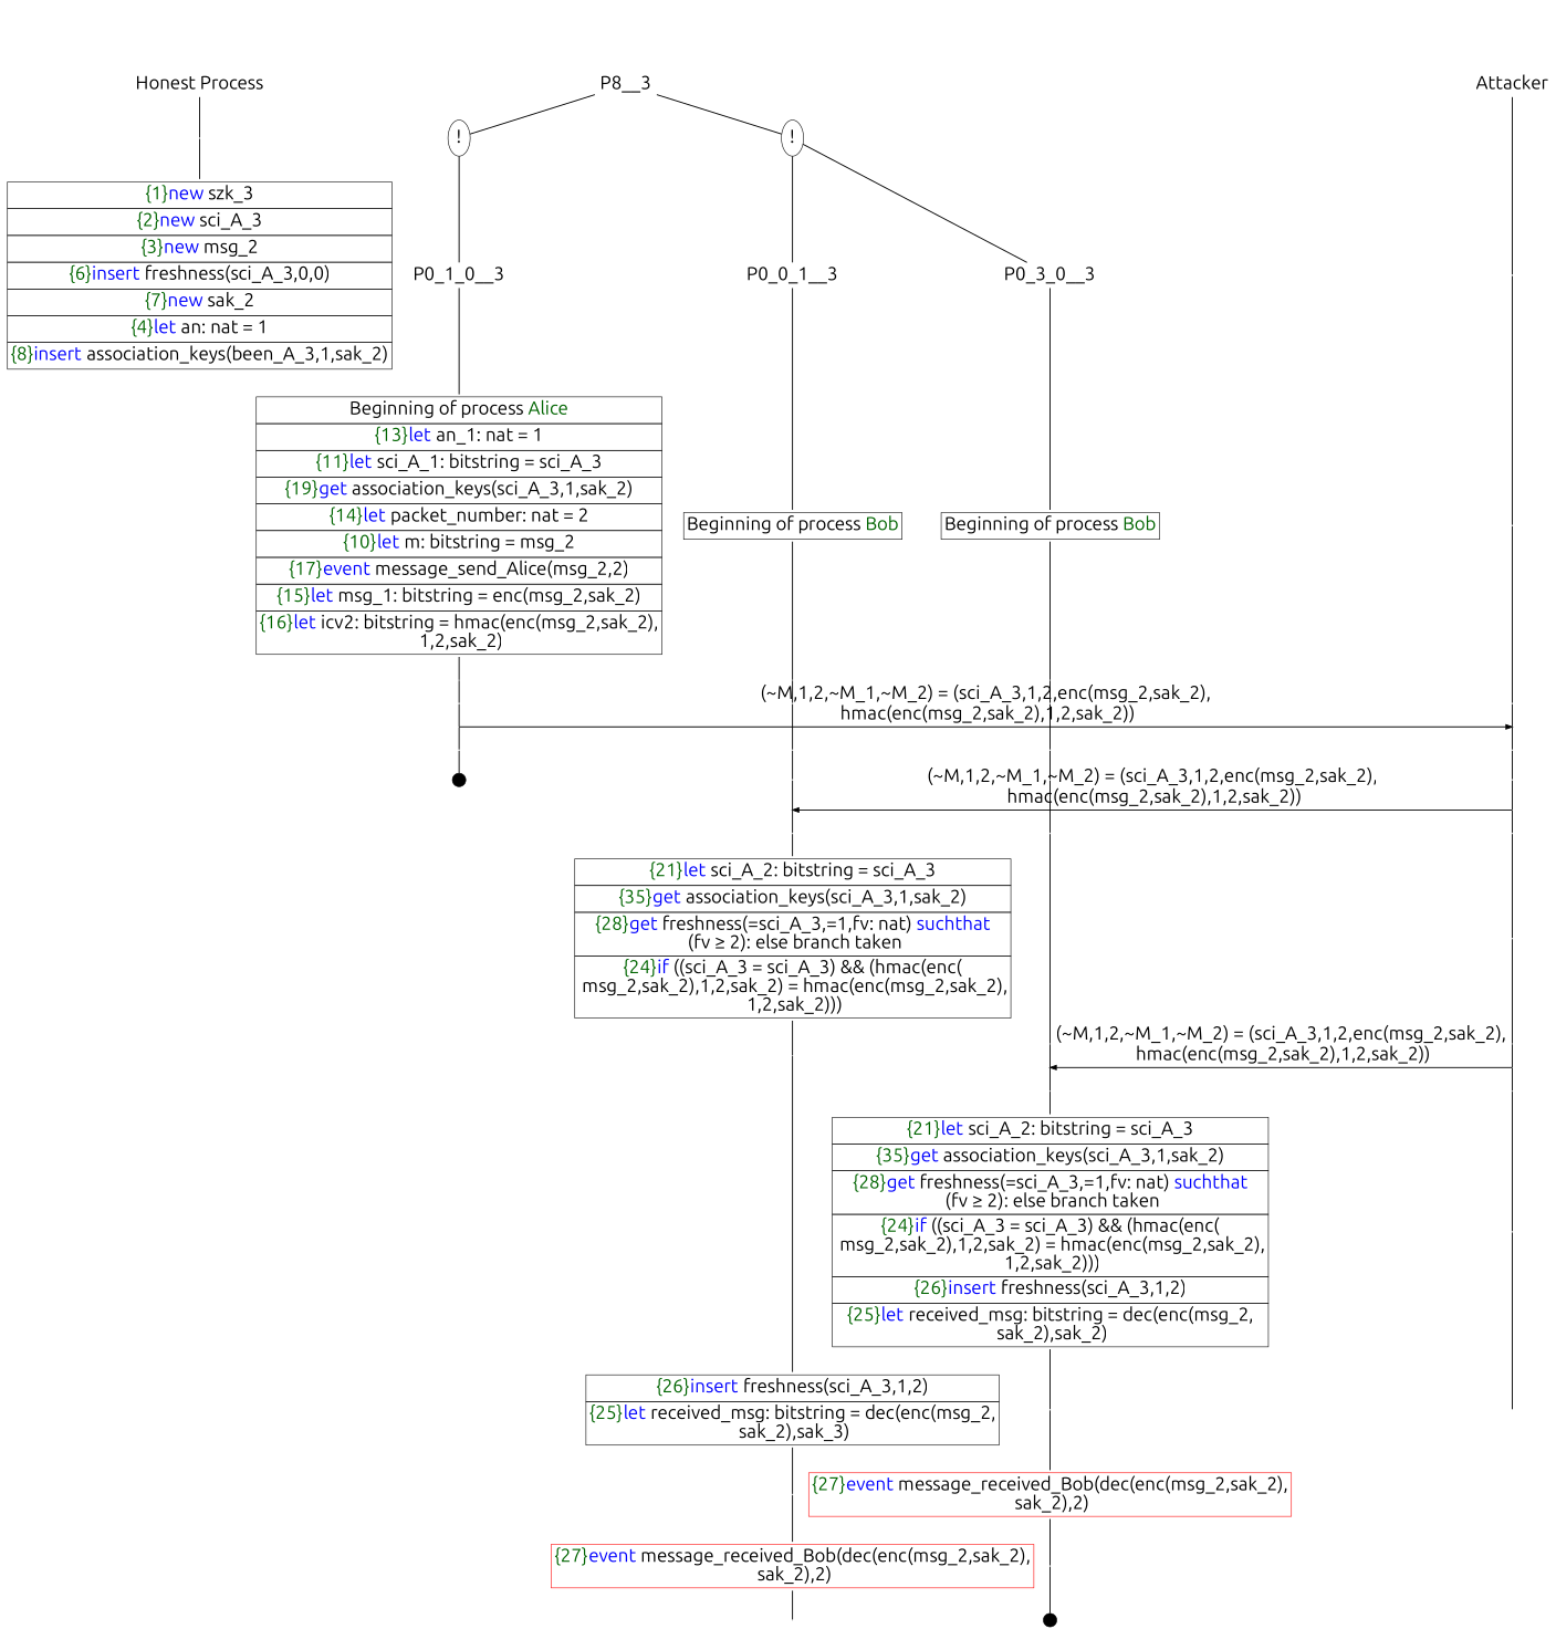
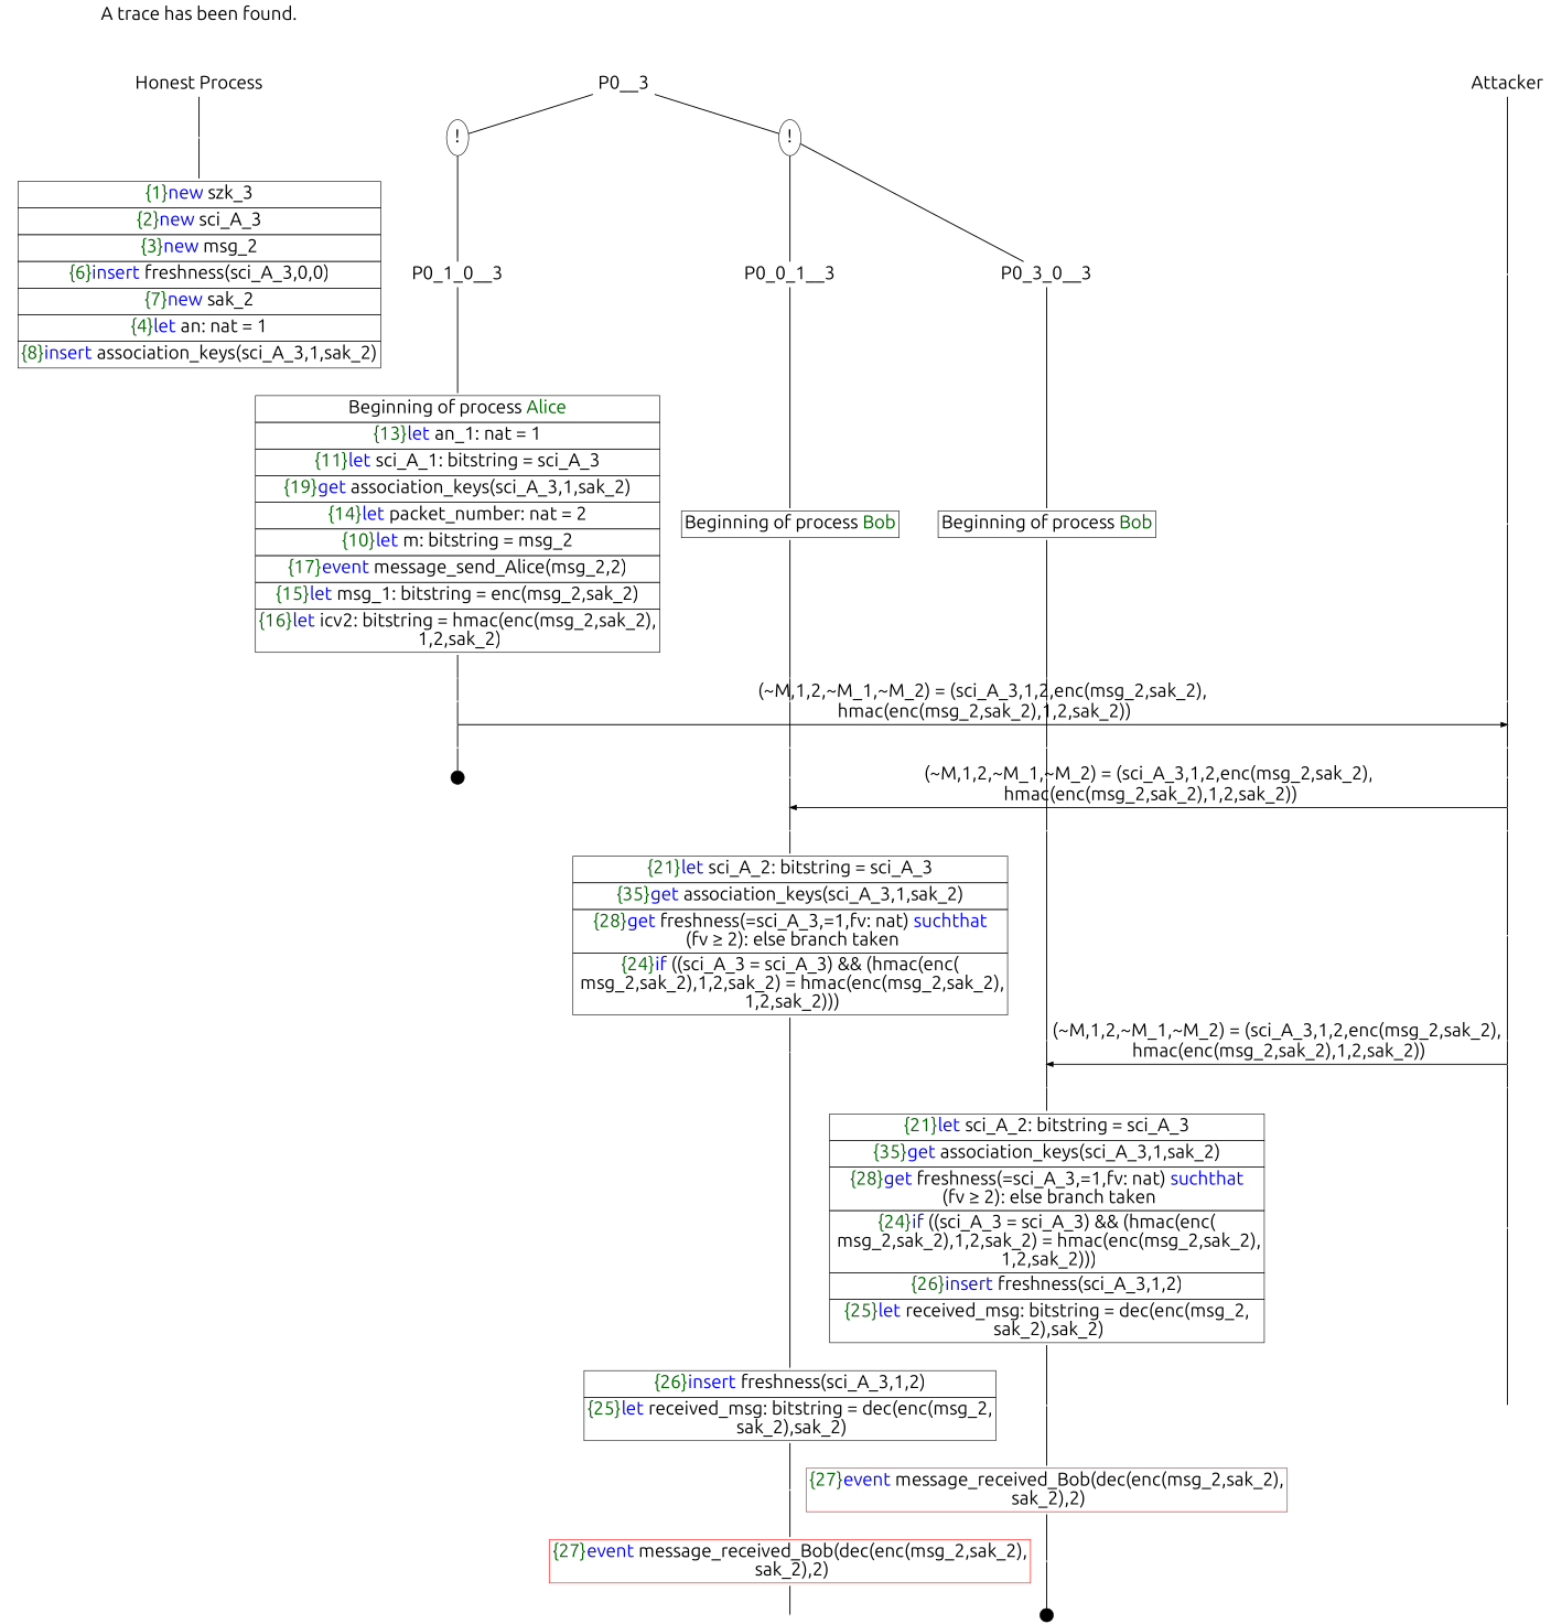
  digraph {
    fontname=Ubuntu
    ordering=out
    node [fontname=Ubuntu fontsize=30 shape=point]
    edge [arrowhead=none fontname=Ubuntu fontsize=30 penwidth=1.6 weight=100]
    n1 [height=0 label="Honest Process" shape=plaintext width=0]
    n2 [height=0 label=Attacker shape=plaintext width=0]
-   n3 [height=0 label=<<TABLE BORDER="0" CELLBORDER="1" CELLSPACING="0" CELLPADDING="4"> <TR><TD><FONT COLOR="darkgreen">{1}</FONT><FONT COLOR="blue">new </FONT>szk_3</TD></TR><TR><TD><FONT COLOR="darkgreen">{2}</FONT><FONT COLOR="blue">new </FONT>sci_A_3</TD></TR><TR><TD><FONT COLOR="darkgreen">{3}</FONT><FONT COLOR="blue">new </FONT>msg_2</TD></TR><TR><TD><FONT COLOR="darkgreen">{6}</FONT><FONT COLOR="blue">insert </FONT>freshness(sci_A_3,0,0)</TD></TR><TR><TD><FONT COLOR="darkgreen">{7}</FONT><FONT COLOR="blue">new </FONT>sak_2</TD></TR><TR><TD><FONT COLOR="darkgreen">{4}</FONT><FONT COLOR="blue">let</FONT> an: nat = 1</TD></TR><TR><TD><FONT COLOR="darkgreen">{8}</FONT><FONT COLOR="blue">insert </FONT>association_keys(been_A_3,1,sak_2)</TD></TR></TABLE>> shape=plaintext width=0]
+   n3 [height=0 label=<<TABLE BORDER="0" CELLBORDER="1" CELLSPACING="0" CELLPADDING="4"> <TR><TD><FONT COLOR="darkgreen">{1}</FONT><FONT COLOR="blue">new </FONT>szk_3</TD></TR><TR><TD><FONT COLOR="darkgreen">{2}</FONT><FONT COLOR="blue">new </FONT>sci_A_3</TD></TR><TR><TD><FONT COLOR="darkgreen">{3}</FONT><FONT COLOR="blue">new </FONT>msg_2</TD></TR><TR><TD><FONT COLOR="darkgreen">{6}</FONT><FONT COLOR="blue">insert </FONT>freshness(sci_A_3,0,0)</TD></TR><TR><TD><FONT COLOR="darkgreen">{7}</FONT><FONT COLOR="blue">new </FONT>sak_2</TD></TR><TR><TD><FONT COLOR="darkgreen">{4}</FONT><FONT COLOR="blue">let</FONT> an: nat = 1</TD></TR><TR><TD><FONT COLOR="darkgreen">{8}</FONT><FONT COLOR="blue">insert </FONT>association_keys(sci_A_3,1,sak_2)</TD></TR></TABLE>> shape=plaintext width=0]
    P__1 [height=0 width=0]
    n5 [height=0 label="!" shape=ellipse width=0]
    n6 [height=0 label="!" shape=ellipse width=0]
    P0_0_1__3 [fixedsize=false height=0 shape=none width=0]
    n8 [fixedsize=false height=0 label=P0_3_0__3 shape=none width=0]
    n9 [height=0 label=<<TABLE BORDER="0" CELLBORDER="1" CELLSPACING="0" CELLPADDING="4"> <TR><TD>Beginning of process <FONT COLOR="darkgreen">Alice</FONT></TD></TR><TR><TD><FONT COLOR="darkgreen">{13}</FONT><FONT COLOR="blue">let</FONT> an_1: nat = 1</TD></TR><TR><TD><FONT COLOR="darkgreen">{11}</FONT><FONT COLOR="blue">let</FONT> sci_A_1: bitstring = sci_A_3</TD></TR><TR><TD><FONT COLOR="darkgreen">{19}</FONT><FONT COLOR="blue">get </FONT>association_keys(sci_A_3,1,sak_2)</TD></TR><TR><TD><FONT COLOR="darkgreen">{14}</FONT><FONT COLOR="blue">let</FONT> packet_number: nat = 2</TD></TR><TR><TD><FONT COLOR="darkgreen">{10}</FONT><FONT COLOR="blue">let</FONT> m: bitstring = msg_2</TD></TR><TR><TD><FONT COLOR="darkgreen">{17}</FONT><FONT COLOR="blue">event</FONT> message_send_Alice(msg_2,2)</TD></TR><TR><TD><FONT COLOR="darkgreen">{15}</FONT><FONT COLOR="blue">let</FONT> msg_1: bitstring = enc(msg_2,sak_2)</TD></TR><TR><TD><FONT COLOR="darkgreen">{16}</FONT><FONT COLOR="blue">let</FONT> icv2: bitstring = hmac(enc(msg_2,sak_2),<br/> 1,2,sak_2)</TD></TR></TABLE>> shape=plaintext width=0]
    P__2 [height=0 width=0]
    P0_0_1__9 [height=0 width=0]
    P__7 [height=0 width=0]
    P0_1_0__6 [height=0 width=0]
    P0_0_1__6 [height=0 width=0]
    P0_0_0__6 [height=0 width=0]
    P__3 [height=0 width=0]
    P0_1_0__7 [height=0 width=0]
    P__4 [height=0 width=0]
    P0_1_0__8 [height=0 width=0]
    P0_0_1__7 [height=0 width=0]
    P0_0_0__7 [height=0 width=0]
    P__5 [height=0 width=0]
    P0_0_1__8 [height=0 width=0]
    P0_0_0__8 [height=0 width=0]
    P__6 [height=0 width=0]
    P0_0_1__10 [height=0 width=0]
    P0_0_0__9 [height=0 width=0]
    P__8 [height=0 width=0]
    n29 [height=0 label=<<TABLE BORDER="0" CELLBORDER="1" CELLSPACING="0" CELLPADDING="4"> <TR><TD><FONT COLOR="darkgreen">{21}</FONT><FONT COLOR="blue">let</FONT> sci_A_2: bitstring = sci_A_3</TD></TR><TR><TD><FONT COLOR="darkgreen">{35}</FONT><FONT COLOR="blue">get </FONT>association_keys(sci_A_3,1,sak_2)</TD></TR><TR><TD><FONT COLOR="darkgreen">{28}</FONT><FONT COLOR="blue">get</FONT> freshness(=sci_A_3,=1,fv: nat) <FONT COLOR="blue">suchthat</FONT><br/> (fv &ge; 2): else branch taken</TD></TR><TR><TD><FONT COLOR="darkgreen">{24}</FONT><FONT COLOR="blue">if</FONT> ((sci_A_3 = sci_A_3) &amp;&amp; (hmac(enc(<br/> msg_2,sak_2),1,2,sak_2) = hmac(enc(msg_2,sak_2),<br/> 1,2,sak_2)))</TD></TR></TABLE>> shape=plaintext width=0]
    P__9 [height=0 width=0]
    P0_0_0__10 [height=0 width=0]
    P__10 [height=0 width=0]
    P0_0_0__11 [height=0 width=0]
    P__11 [height=0 width=0]
    P0_0_0__12 [height=0 width=0]
    P__12 [height=0 width=0]
    n37 [height=0 label=<<TABLE BORDER="0" CELLBORDER="1" CELLSPACING="0" CELLPADDING="4"> <TR><TD><FONT COLOR="darkgreen">{21}</FONT><FONT COLOR="blue">let</FONT> sci_A_2: bitstring = sci_A_3</TD></TR><TR><TD><FONT COLOR="darkgreen">{35}</FONT><FONT COLOR="blue">get </FONT>association_keys(sci_A_3,1,sak_2)</TD></TR><TR><TD><FONT COLOR="darkgreen">{28}</FONT><FONT COLOR="blue">get</FONT> freshness(=sci_A_3,=1,fv: nat) <FONT COLOR="blue">suchthat</FONT><br/> (fv &ge; 2): else branch taken</TD></TR><TR><TD><FONT COLOR="darkgreen">{24}</FONT><FONT COLOR="blue">if</FONT> ((sci_A_3 = sci_A_3) &amp;&amp; (hmac(enc(<br/> msg_2,sak_2),1,2,sak_2) = hmac(enc(msg_2,sak_2),<br/> 1,2,sak_2)))</TD></TR><TR><TD><FONT COLOR="darkgreen">{26}</FONT><FONT COLOR="blue">insert </FONT>freshness(sci_A_3,1,2)</TD></TR><TR><TD><FONT COLOR="darkgreen">{25}</FONT><FONT COLOR="blue">let</FONT> received_msg: bitstring = dec(enc(msg_2,<br/> sak_2),sak_2)</TD></TR></TABLE>> shape=plaintext width=0]
    P__13 [height=0 width=0]
-   n39 [height=0 label=<<TABLE BORDER="0" CELLBORDER="1" CELLSPACING="0" CELLPADDING="4"> <TR><TD><FONT COLOR="darkgreen">{26}</FONT><FONT COLOR="blue">insert </FONT>freshness(sci_A_3,1,2)</TD></TR><TR><TD><FONT COLOR="darkgreen">{25}</FONT><FONT COLOR="blue">let</FONT> received_msg: bitstring = dec(enc(msg_2,<br/> sak_2),sak_3)</TD></TR></TABLE>> shape=plaintext width=0]
+   n39 [height=0 label=<<TABLE BORDER="0" CELLBORDER="1" CELLSPACING="0" CELLPADDING="4"> <TR><TD><FONT COLOR="darkgreen">{26}</FONT><FONT COLOR="blue">insert </FONT>freshness(sci_A_3,1,2)</TD></TR><TR><TD><FONT COLOR="darkgreen">{25}</FONT><FONT COLOR="blue">let</FONT> received_msg: bitstring = dec(enc(msg_2,<br/> sak_2),sak_2)</TD></TR></TABLE>> shape=plaintext width=0]
    P__14 [height=0 width=0]
    P0__1 [height=0 width=0]
    P0_1_0__3 [fixedsize=false height=0 shape=none width=0]
    n43 [height=0 label=<<TABLE BORDER="0" CELLBORDER="1" CELLSPACING="0" CELLPADDING="4"> <TR><TD>Beginning of process <FONT COLOR="darkgreen">Bob</FONT></TD></TR></TABLE>> shape=plaintext width=0]
    n44 [height=0 label=<<TABLE BORDER="0" CELLBORDER="1" CELLSPACING="0" CELLPADDING="4"> <TR><TD>Beginning of process <FONT COLOR="darkgreen">Bob</FONT></TD></TR></TABLE>> shape=plaintext width=0]
    P0_1_0__5 [height=0 width=0]
    P0_1_0__9 [height=0.3 width=0.3]
    P0_0_1__12 [height=0 width=0]
    P0_0_0__14 [height=0 width=0]
    P0_0_1__14 [height=0 width=0]
-   P0__3 [fixedsize=false height=0 shape=none width=0 label=P8__3]
+   n50 [height=0 label=<A trace has been found.<br/> > shape=plaintext width=0]
+   P0__3 [fixedsize=false height=0 shape=none width=0]
    P0_0_1__5 [height=0 width=0]
    P0_0_0__5 [height=0 width=0]
    n54 [color=red height=0 label=<<TABLE BORDER="0" CELLBORDER="1" CELLSPACING="0" CELLPADDING="4"> <TR><TD><FONT COLOR="darkgreen">{27}</FONT><FONT COLOR="blue">event</FONT> message_received_Bob(dec(enc(msg_2,sak_2),<br/> sak_2),2)</TD></TR></TABLE>> shape=plaintext width=0]
    P0_0_0__16 [height=0 width=0]
    P0_0_0__17 [height=0.3 width=0.3]
    n57 [color=red height=0 label=<<TABLE BORDER="0" CELLBORDER="1" CELLSPACING="0" CELLPADDING="4"> <TR><TD><FONT COLOR="darkgreen">{27}</FONT><FONT COLOR="blue">event</FONT> message_received_Bob(dec(enc(msg_2,sak_2),<br/> sak_2),2)</TD></TR></TABLE>> shape=plaintext width=0]
    P0_0_1__16 [height=0 width=0]
    subgraph sub_1 {
      rank=same
      n1
      n2
    }
    subgraph sub_2 {
      rank=same
      P0_0_1__9
      P__7
    }
    subgraph sub_3 {
      rank=same
      n3
      P__1
    }
    subgraph sub_4 {
      rank=same
      n5
      n6
    }
    subgraph sub_5 {
      rank=same
      n9
      P__2
    }
    subgraph sub_6 {
      rank=same
      P0_0_1__3
      n8
    }
    subgraph sub_7 {
      rank=same
      P0_1_0__6
      P0_0_1__6
      P0_0_0__6
      P__3
    }
    subgraph sub_8 {
      rank=same
      P0_1_0__7
      P__4
    }
    subgraph sub_9 {
      rank=same
      P0_1_0__8
      P0_0_1__7
      P0_0_0__7
      P__5
    }
    subgraph sub_10 {
      rank=same
      P0_0_1__8
      P0_0_0__8
      P__6
    }
    subgraph sub_11 {
      rank=same
      P0_0_1__10
      P0_0_0__9
      P__8
    }
    subgraph sub_12 {
      rank=same
      n29
      P__9
    }
    subgraph sub_13 {
      rank=same
      P0_0_0__10
      P__10
    }
    subgraph sub_14 {
      rank=same
      P0_0_0__11
      P__11
    }
    subgraph sub_15 {
      rank=same
      P0_0_0__12
      P__12
    }
    subgraph sub_16 {
      rank=same
      n37
      P__13
    }
    subgraph sub_17 {
      rank=same
      n39
      P__14
    }
    n1 -> P0__1
    n2 -> P__1
    P__1 -> P__2
    n5 -> P0_1_0__3
    n6 -> P0_0_1__3 [weight=""]
    n6 -> n8 [weight=""]
    P0_0_1__3 -> n43
    n8 -> n44
    n9 -> P0_1_0__5
    P__2 -> P__3
    P0_0_1__9 -> P__7 [arrowhead=normal dir=back label=<(~M,1,2,~M_1,~M_2) = (sci_A_3,1,2,enc(msg_2,sak_2),<br/> hmac(enc(msg_2,sak_2),1,2,sak_2))> weight=""]
    P0_0_1__9 -> P0_0_1__10
    P__7 -> P__8
    P0_1_0__6 -> P0_1_0__7
    P0_0_1__6 -> P0_0_1__7
    P0_0_0__6 -> P0_0_0__7
    P__3 -> P__4
    P0_1_0__7 -> P__4 [arrowhead=normal label=<(~M,1,2,~M_1,~M_2) = (sci_A_3,1,2,enc(msg_2,sak_2),<br/> hmac(enc(msg_2,sak_2),1,2,sak_2))> weight=""]
    P0_1_0__7 -> P0_1_0__8
    P__4 -> P__5
    P0_1_0__8 -> P0_1_0__9
    P0_0_1__7 -> P0_0_1__8
    P0_0_0__7 -> P0_0_0__8
    P__5 -> P__6
    P0_0_1__8 -> P0_0_1__9
    P0_0_0__8 -> P0_0_0__9
    P__6 -> P__7
    P0_0_1__10 -> n29
    P0_0_0__9 -> P0_0_0__10
    P__8 -> P__9
    n29 -> P0_0_1__12
    P__9 -> P__10
    P0_0_0__10 -> P0_0_0__11
    P__10 -> P__11
    P0_0_0__11 -> P__11 [arrowhead=normal dir=back label=<(~M,1,2,~M_1,~M_2) = (sci_A_3,1,2,enc(msg_2,sak_2),<br/> hmac(enc(msg_2,sak_2),1,2,sak_2))> weight=""]
    P0_0_0__11 -> P0_0_0__12
    P__11 -> P__12
    P0_0_0__12 -> n37
    P__12 -> P__13
    n37 -> P0_0_0__14
    P__13 -> P__14
    n39 -> P0_0_1__14
    P0__1 -> n3
    P0_1_0__3 -> n9
    n43 -> P0_0_1__5
    n44 -> P0_0_0__5
    P0_1_0__5 -> P0_1_0__6
    P0_0_1__12 -> n39
    P0_0_0__14 -> n54
    P0_0_1__14 -> n57
+   n50 -> n1 [style=invisible]
    P0__3 -> n5 [weight=""]
    P0__3 -> n6 [weight=""]
    P0_0_1__5 -> P0_0_1__6
    P0_0_0__5 -> P0_0_0__6
    n54 -> P0_0_0__16
    P0_0_0__16 -> P0_0_0__17
    n57 -> P0_0_1__16
  }
